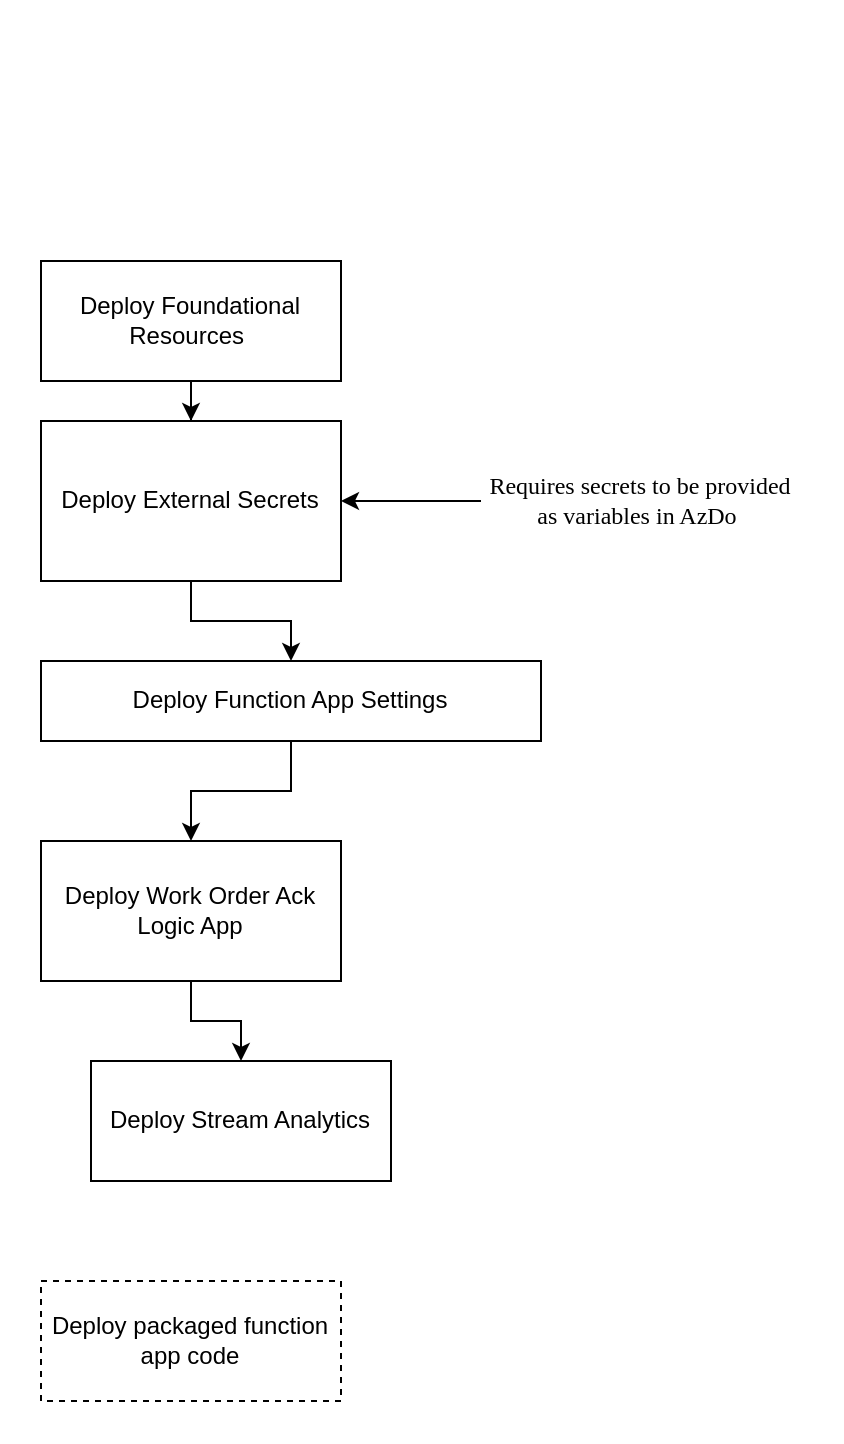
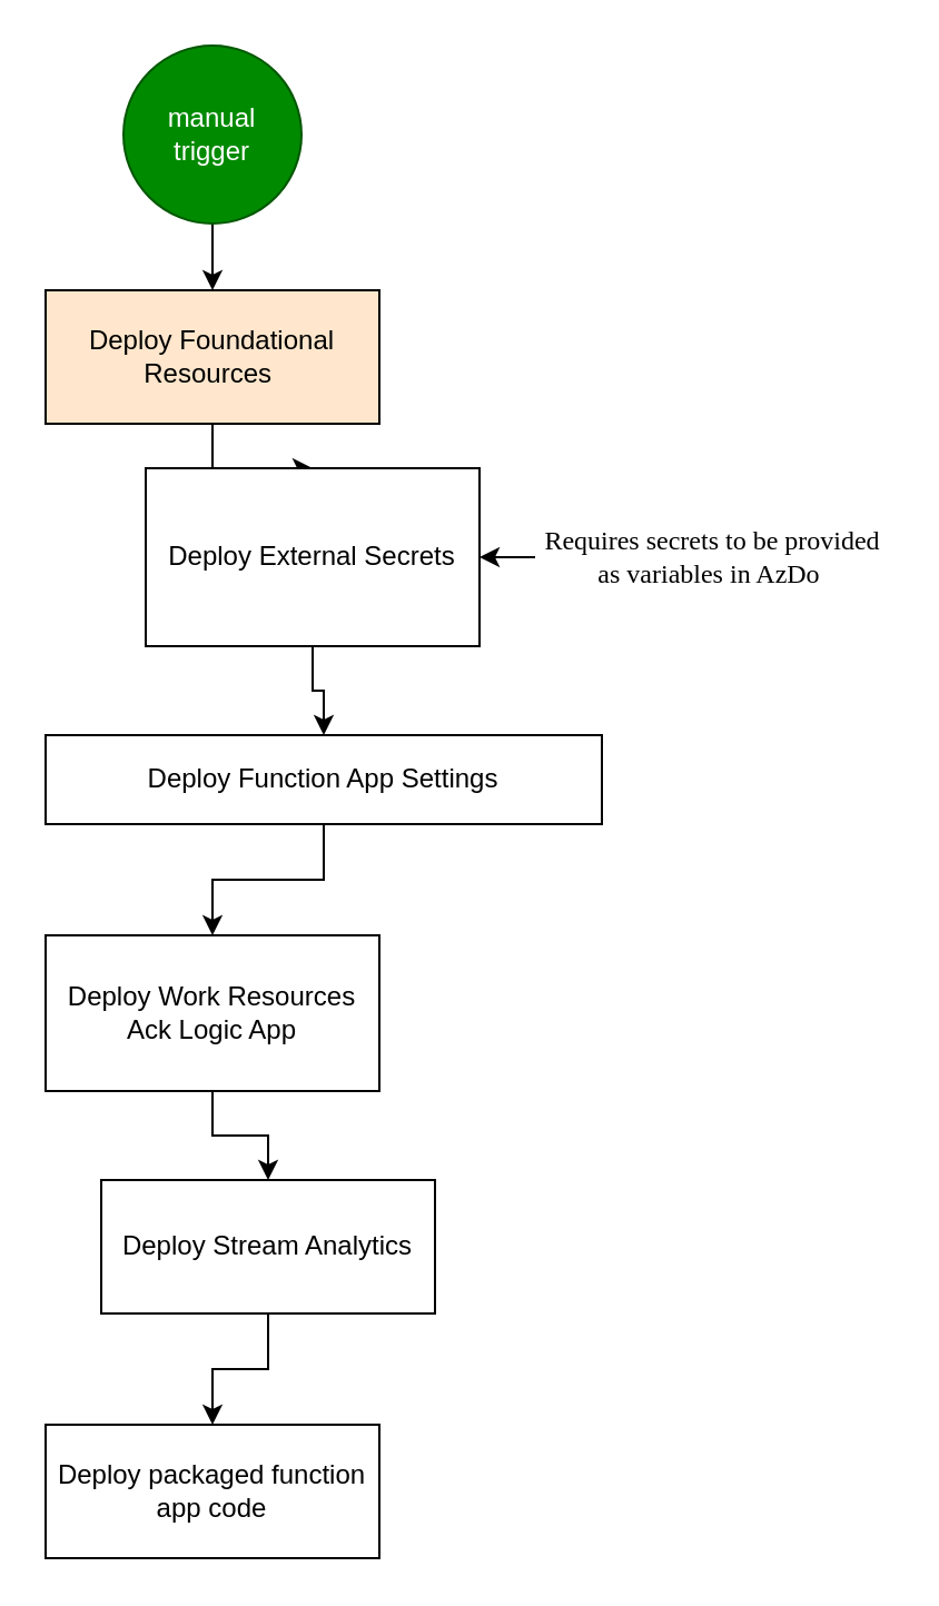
  <mxCell id="0" />
  <mxCell id="1" parent="0" />
  <mxCell id="2" value="" style="edgeStyle=orthogonalEdgeStyle;rounded=0;orthogonalLoop=1;jettySize=auto;html=1;fontFamily=Verdana;" parent="1" source="3" target="7" edge="1"><mxGeometry relative="1" as="geometry" /></mxCell>
- <mxCell id="3" value="Deploy Foundational Resources&amp;nbsp;" style="rounded=0;whiteSpace=wrap;html=1;" parent="1" vertex="1"><mxGeometry x="20" y="130" width="150" height="60" as="geometry" /></mxCell>
+ <mxCell id="3" value="Deploy Foundational Resources&amp;nbsp;" style="rounded=0;whiteSpace=wrap;html=1;fillColor=#ffe6cc;" parent="1" vertex="1"><mxGeometry x="20" y="130" width="150" height="60" as="geometry" /></mxCell>
+ <mxCell id="4" value="" style="edgeStyle=orthogonalEdgeStyle;rounded=0;orthogonalLoop=1;jettySize=auto;html=1;fontFamily=Verdana;" parent="1" source="5" target="3" edge="1"><mxGeometry relative="1" as="geometry" /></mxCell>
+ <mxCell id="5" value="manual &lt;br&gt;trigger" style="ellipse;whiteSpace=wrap;html=1;aspect=fixed;fillColor=#008a00;strokeColor=#005700;fontColor=#ffffff;" parent="1" vertex="1"><mxGeometry x="55" y="20" width="80" height="80" as="geometry" /></mxCell>
  <mxCell id="6" value="" style="edgeStyle=orthogonalEdgeStyle;rounded=0;orthogonalLoop=1;jettySize=auto;html=1;fontFamily=Verdana;" parent="1" source="7" target="9" edge="1"><mxGeometry relative="1" as="geometry" /></mxCell>
- <mxCell id="7" value="Deploy External Secrets" style="rounded=0;whiteSpace=wrap;html=1;" parent="1" vertex="1"><mxGeometry x="20" y="210" width="150" height="80" as="geometry" /></mxCell>
+ <mxCell id="7" value="Deploy External Secrets" style="rounded=0;whiteSpace=wrap;html=1;" parent="1" vertex="1"><mxGeometry x="65" y="210" width="150" height="80" as="geometry" /></mxCell>
  <mxCell id="8" value="" style="edgeStyle=orthogonalEdgeStyle;rounded=0;orthogonalLoop=1;jettySize=auto;html=1;fontFamily=Verdana;" parent="1" source="9" target="11" edge="1"><mxGeometry relative="1" as="geometry" /></mxCell>
  <mxCell id="9" value="Deploy Function App Settings" style="rounded=0;whiteSpace=wrap;html=1;" parent="1" vertex="1"><mxGeometry x="20" y="330" width="250" height="40" as="geometry" /></mxCell>
  <mxCell id="10" value="" style="edgeStyle=orthogonalEdgeStyle;rounded=0;orthogonalLoop=1;jettySize=auto;html=1;fontFamily=Verdana;" parent="1" source="11" target="13" edge="1"><mxGeometry relative="1" as="geometry" /></mxCell>
- <mxCell id="11" value="Deploy Work Order Ack Logic App" style="rounded=0;whiteSpace=wrap;html=1;" parent="1" vertex="1"><mxGeometry x="20" y="420" width="150" height="70" as="geometry" /></mxCell>
+ <mxCell id="11" value="Deploy Work Resources Ack Logic App" style="rounded=0;whiteSpace=wrap;html=1;" parent="1" vertex="1"><mxGeometry x="20" y="420" width="150" height="70" as="geometry" /></mxCell>
+ <mxCell id="12" value="" style="edgeStyle=orthogonalEdgeStyle;rounded=0;orthogonalLoop=1;jettySize=auto;html=1;fontFamily=Verdana;" parent="1" source="13" target="16" edge="1"><mxGeometry relative="1" as="geometry" /></mxCell>
  <mxCell id="13" value="Deploy Stream Analytics" style="rounded=0;whiteSpace=wrap;html=1;" parent="1" vertex="1"><mxGeometry x="45" y="530" width="150" height="60" as="geometry" /></mxCell>
  <mxCell id="14" value="" style="edgeStyle=orthogonalEdgeStyle;rounded=0;orthogonalLoop=1;jettySize=auto;html=1;fontFamily=Verdana;" parent="1" source="15" target="7" edge="1"><mxGeometry relative="1" as="geometry" /></mxCell>
  <mxCell id="15" value="Requires secrets to be provided as variables in AzDo&amp;nbsp;" style="text;html=1;strokeColor=none;fillColor=none;align=center;verticalAlign=middle;whiteSpace=wrap;rounded=0;fontFamily=Verdana;" parent="1" vertex="1"><mxGeometry x="240" y="225" width="160" height="50" as="geometry" /></mxCell>
- <mxCell id="16" value="Deploy packaged function app code" style="whiteSpace=wrap;html=1;rounded=0;dashed=1;" parent="1" vertex="1"><mxGeometry x="20" y="640" width="150" height="60" as="geometry" /></mxCell>
+ <mxCell id="16" value="Deploy packaged function app code" style="whiteSpace=wrap;html=1;rounded=0;" parent="1" vertex="1"><mxGeometry x="20" y="640" width="150" height="60" as="geometry" /></mxCell>
